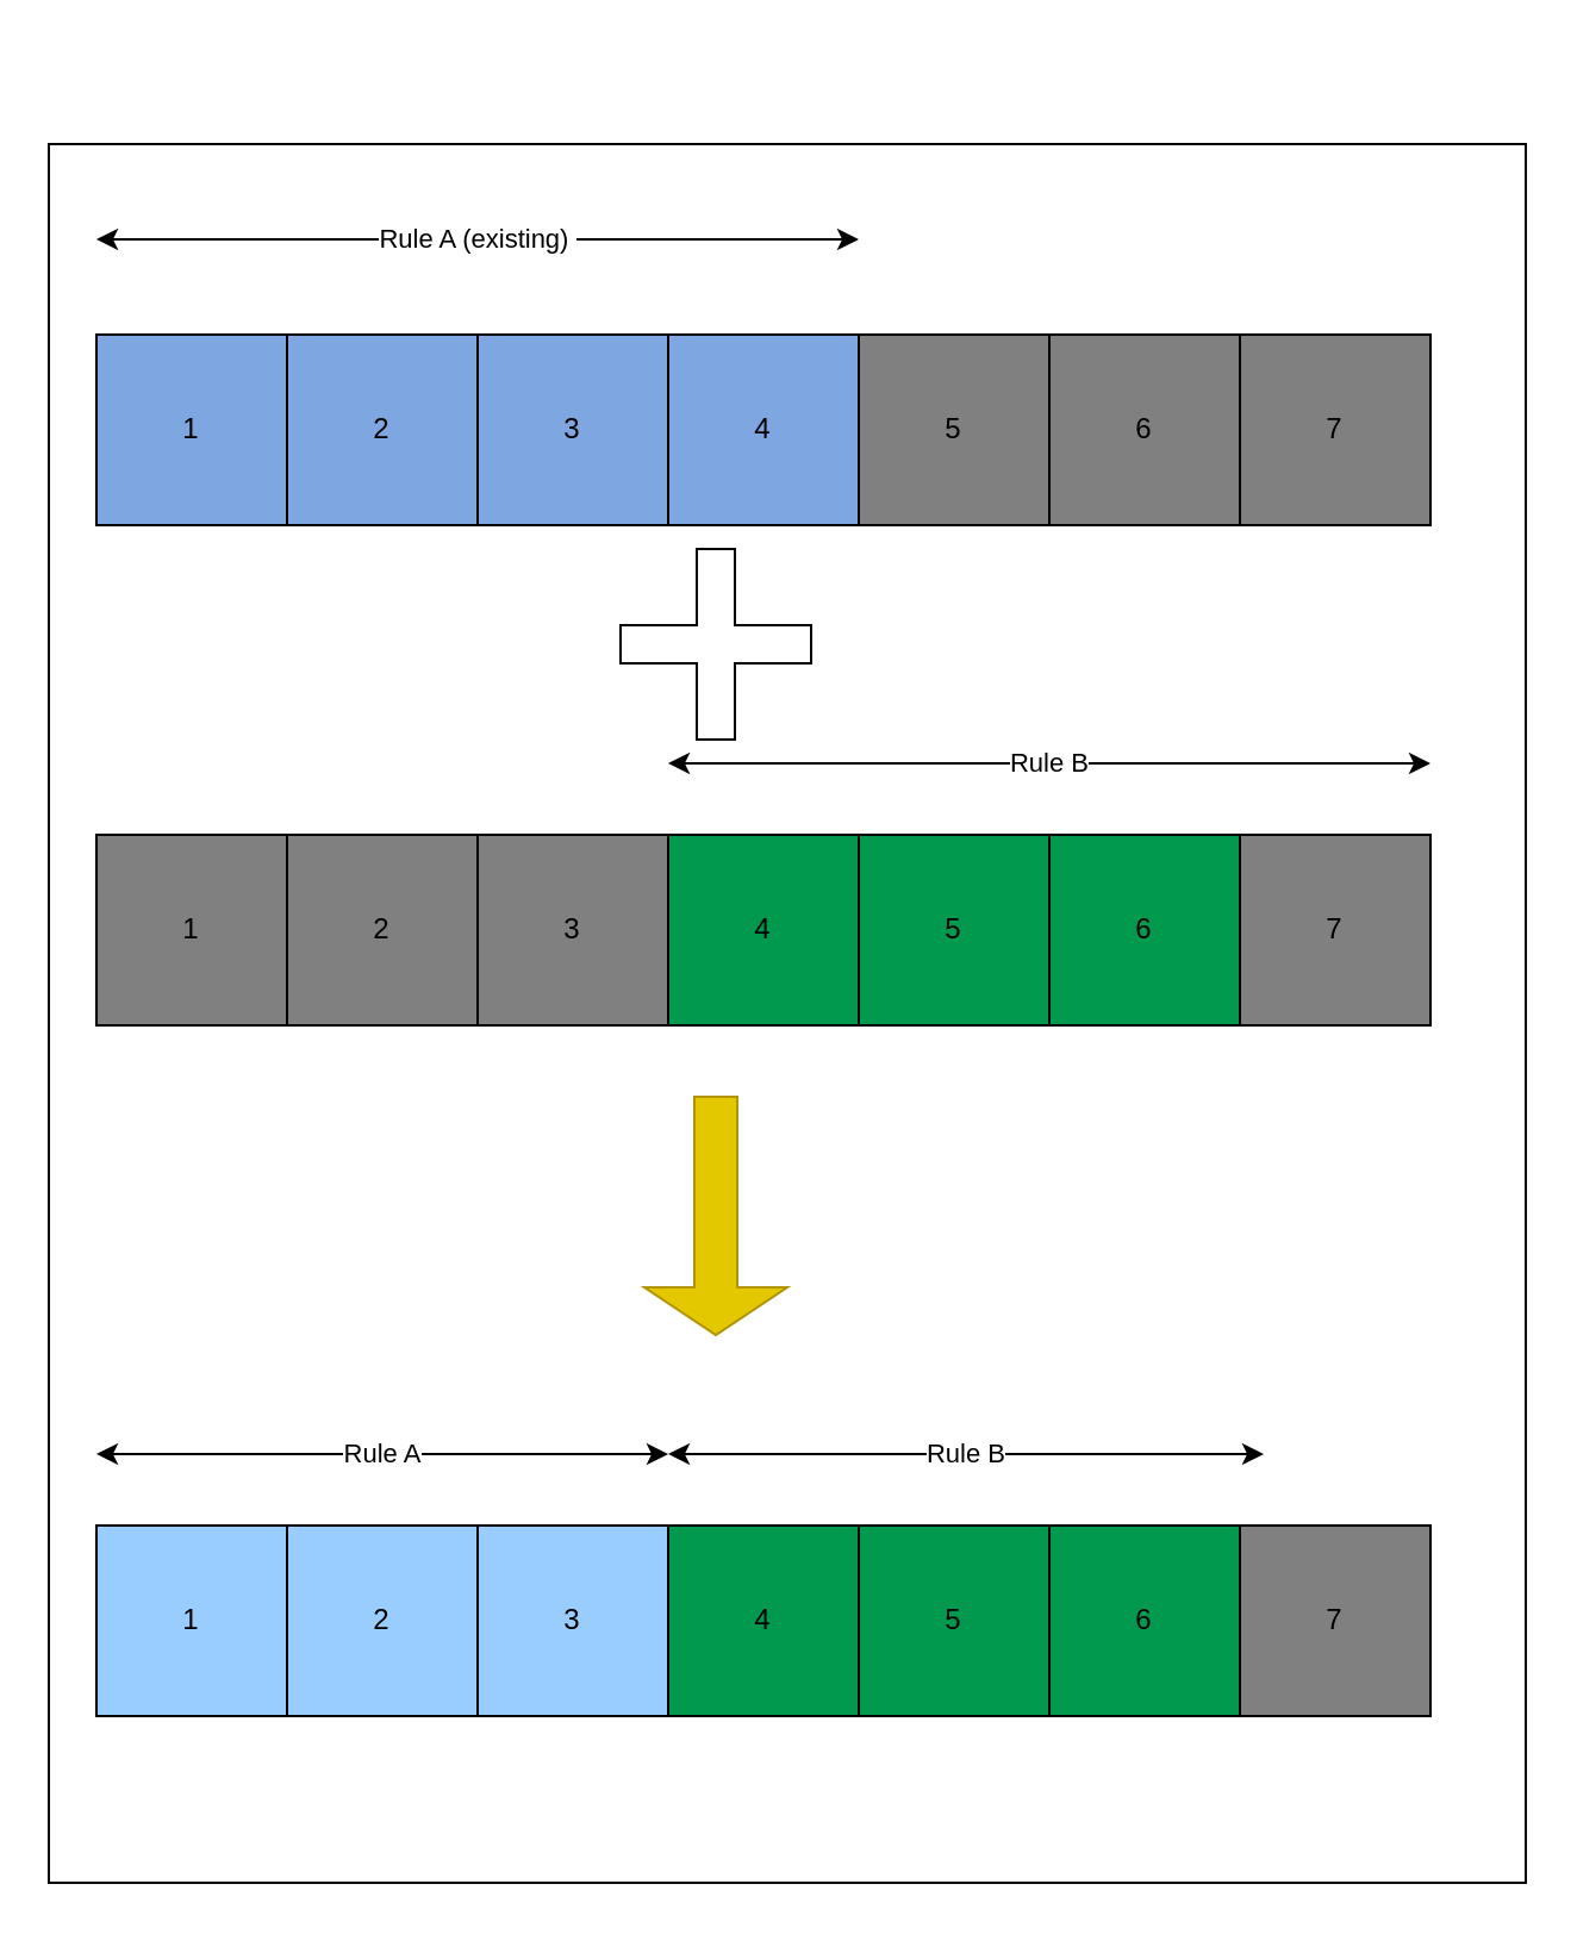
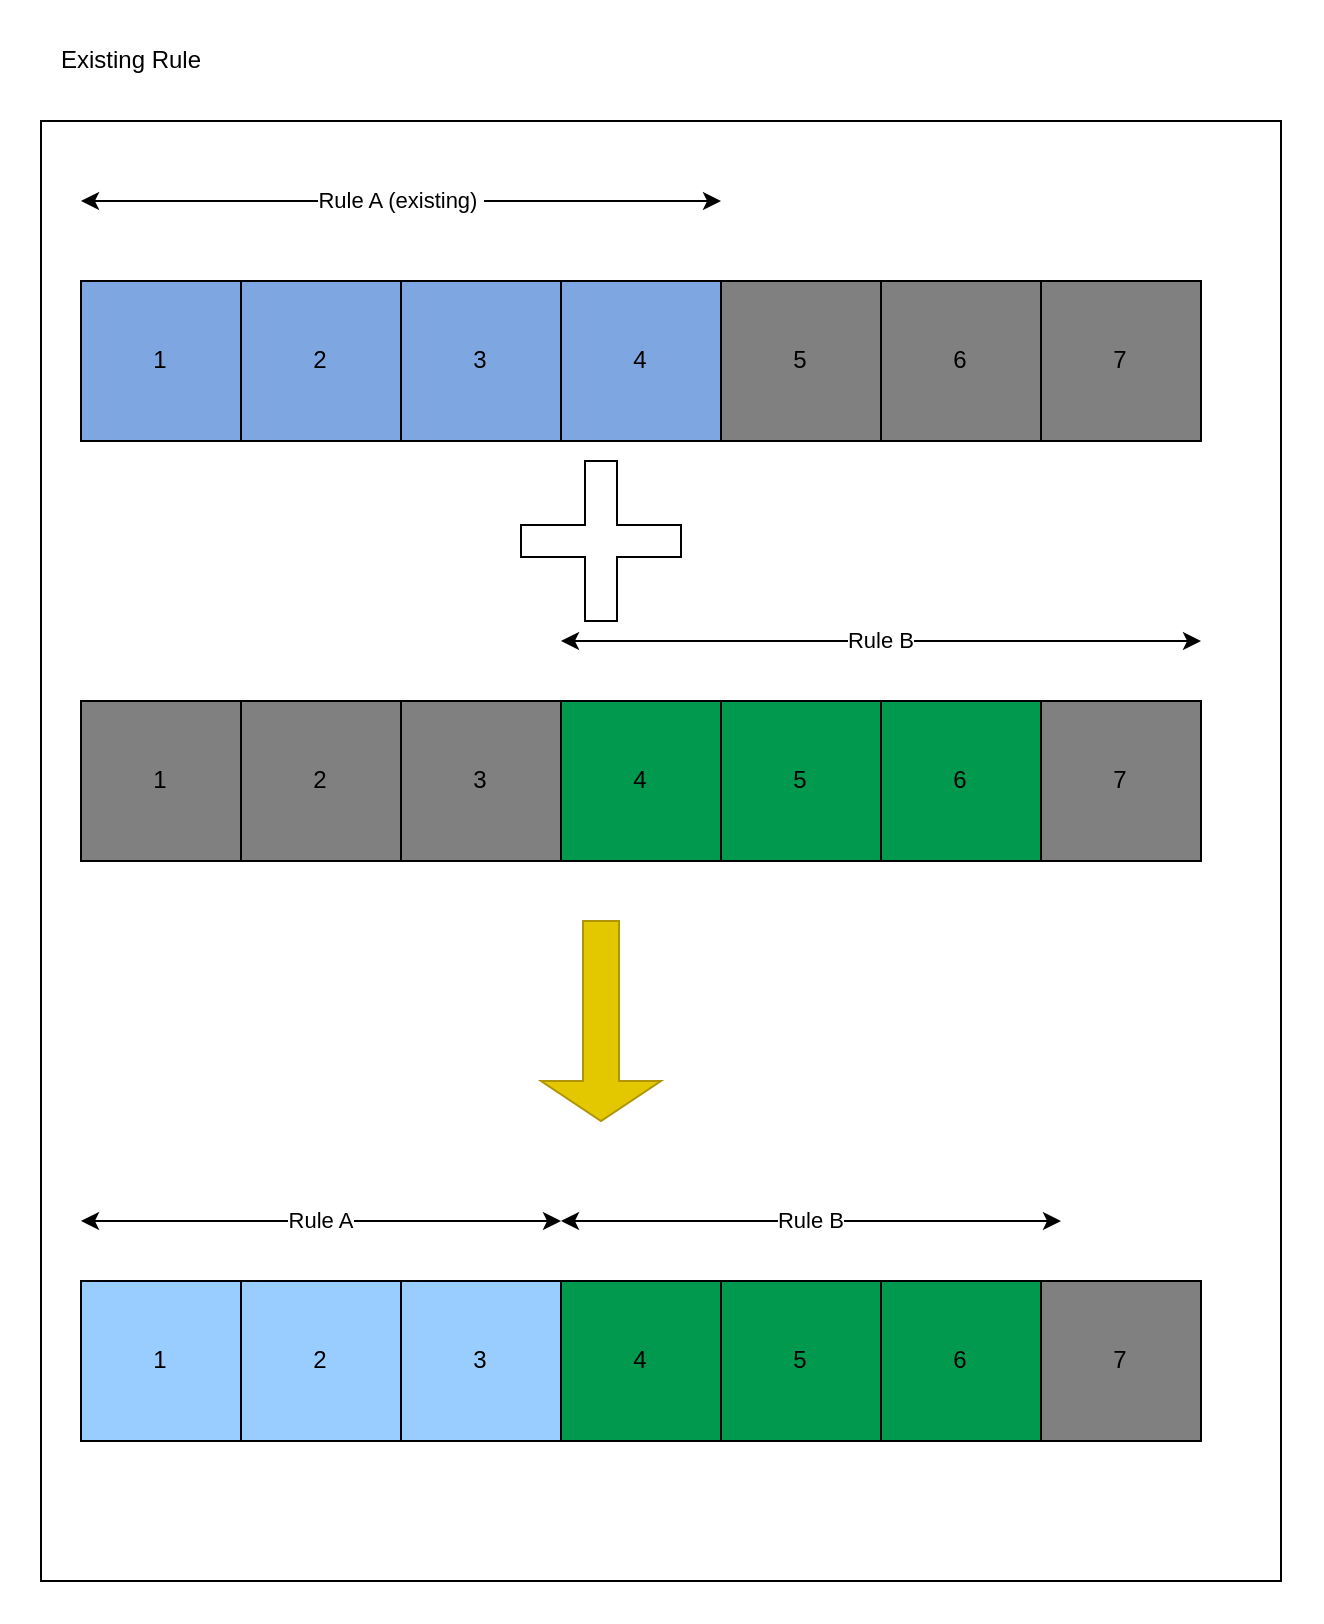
  <mxCell id="0" />
  <mxCell id="1" parent="0" />
  <mxCell id="2" value="" style="rounded=0;whiteSpace=wrap;html=1;" parent="1" vertex="1"><mxGeometry x="20" y="60" width="620" height="730" as="geometry" /></mxCell>
  <mxCell id="3" value="Rule A (existing)&amp;nbsp;" style="endArrow=classic;startArrow=classic;html=1;rounded=0;" parent="1" edge="1"><mxGeometry width="50" height="50" relative="1" as="geometry"><mxPoint x="40" y="100" as="sourcePoint" /><mxPoint x="360" y="100" as="targetPoint" /></mxGeometry></mxCell>
  <mxCell id="4" value="1" style="whiteSpace=wrap;html=1;aspect=fixed;fillColor=#7EA6E0;" parent="1" vertex="1"><mxGeometry x="40" y="140" width="80" height="80" as="geometry" /></mxCell>
  <mxCell id="5" value="2" style="whiteSpace=wrap;html=1;aspect=fixed;fillColor=#7EA6E0;" parent="1" vertex="1"><mxGeometry x="120" y="140" width="80" height="80" as="geometry" /></mxCell>
  <mxCell id="6" value="3" style="whiteSpace=wrap;html=1;aspect=fixed;fillColor=#7EA6E0;" parent="1" vertex="1"><mxGeometry x="200" y="140" width="80" height="80" as="geometry" /></mxCell>
  <mxCell id="7" value="4" style="whiteSpace=wrap;html=1;aspect=fixed;fillColor=#7EA6E0;" parent="1" vertex="1"><mxGeometry x="280" y="140" width="80" height="80" as="geometry" /></mxCell>
  <mxCell id="8" value="5" style="whiteSpace=wrap;html=1;aspect=fixed;fillColor=#808080;" parent="1" vertex="1"><mxGeometry x="360" y="140" width="80" height="80" as="geometry" /></mxCell>
  <mxCell id="9" value="6" style="whiteSpace=wrap;html=1;aspect=fixed;fillColor=#808080;" parent="1" vertex="1"><mxGeometry x="440" y="140" width="80" height="80" as="geometry" /></mxCell>
  <mxCell id="10" value="7" style="whiteSpace=wrap;html=1;aspect=fixed;fillColor=#808080;" parent="1" vertex="1"><mxGeometry x="520" y="140" width="80" height="80" as="geometry" /></mxCell>
+ <mxCell id="11" value="Existing Rule" style="text;html=1;align=center;verticalAlign=middle;resizable=0;points=[];autosize=1;strokeColor=none;fillColor=none;" parent="1" vertex="1"><mxGeometry x="20" y="20" width="90" height="20" as="geometry" /></mxCell>
  <mxCell id="12" value="Rule B" style="endArrow=classic;startArrow=classic;html=1;rounded=0;" parent="1" edge="1"><mxGeometry width="50" height="50" relative="1" as="geometry"><mxPoint x="280" y="320" as="sourcePoint" /><mxPoint x="600" y="320" as="targetPoint" /></mxGeometry></mxCell>
  <mxCell id="13" value="1" style="whiteSpace=wrap;html=1;aspect=fixed;fillColor=#808080;" parent="1" vertex="1"><mxGeometry x="40" y="350" width="80" height="80" as="geometry" /></mxCell>
  <mxCell id="14" value="2" style="whiteSpace=wrap;html=1;aspect=fixed;fillColor=#808080;" parent="1" vertex="1"><mxGeometry x="120" y="350" width="80" height="80" as="geometry" /></mxCell>
  <mxCell id="15" value="3" style="whiteSpace=wrap;html=1;aspect=fixed;fillColor=#808080;" parent="1" vertex="1"><mxGeometry x="200" y="350" width="80" height="80" as="geometry" /></mxCell>
  <mxCell id="16" value="4" style="whiteSpace=wrap;html=1;aspect=fixed;fillColor=#00994D;" parent="1" vertex="1"><mxGeometry x="280" y="350" width="80" height="80" as="geometry" /></mxCell>
  <mxCell id="17" value="5" style="whiteSpace=wrap;html=1;aspect=fixed;fillColor=#00994D;" parent="1" vertex="1"><mxGeometry x="360" y="350" width="80" height="80" as="geometry" /></mxCell>
  <mxCell id="18" value="6" style="whiteSpace=wrap;html=1;aspect=fixed;fillColor=#00994D;" parent="1" vertex="1"><mxGeometry x="440" y="350" width="80" height="80" as="geometry" /></mxCell>
  <mxCell id="19" value="7" style="whiteSpace=wrap;html=1;aspect=fixed;fillColor=#808080;" parent="1" vertex="1"><mxGeometry x="520" y="350" width="80" height="80" as="geometry" /></mxCell>
  <mxCell id="20" value="" style="shape=cross;whiteSpace=wrap;html=1;" parent="1" vertex="1"><mxGeometry x="260" y="230" width="80" height="80" as="geometry" /></mxCell>
  <mxCell id="21" value="" style="shape=singleArrow;direction=south;whiteSpace=wrap;html=1;strokeColor=#B09500;fillColor=#e3c800;fontColor=#000000;" parent="1" vertex="1"><mxGeometry x="270" y="460" width="60" height="100" as="geometry" /></mxCell>
  <mxCell id="22" value="1" style="whiteSpace=wrap;html=1;aspect=fixed;fillColor=#99CCFF;" parent="1" vertex="1"><mxGeometry x="40" y="640" width="80" height="80" as="geometry" /></mxCell>
  <mxCell id="23" value="2" style="whiteSpace=wrap;html=1;aspect=fixed;fillColor=#99CCFF;" parent="1" vertex="1"><mxGeometry x="120" y="640" width="80" height="80" as="geometry" /></mxCell>
  <mxCell id="24" value="3" style="whiteSpace=wrap;html=1;aspect=fixed;fillColor=#99CCFF;" parent="1" vertex="1"><mxGeometry x="200" y="640" width="80" height="80" as="geometry" /></mxCell>
  <mxCell id="25" value="4" style="whiteSpace=wrap;html=1;aspect=fixed;fillColor=#00994D;" parent="1" vertex="1"><mxGeometry x="280" y="640" width="80" height="80" as="geometry" /></mxCell>
  <mxCell id="26" value="5" style="whiteSpace=wrap;html=1;aspect=fixed;fillColor=#00994D;" parent="1" vertex="1"><mxGeometry x="360" y="640" width="80" height="80" as="geometry" /></mxCell>
  <mxCell id="27" value="6" style="whiteSpace=wrap;html=1;aspect=fixed;fillColor=#00994D;" parent="1" vertex="1"><mxGeometry x="440" y="640" width="80" height="80" as="geometry" /></mxCell>
  <mxCell id="28" value="7" style="whiteSpace=wrap;html=1;aspect=fixed;fillColor=#808080;" parent="1" vertex="1"><mxGeometry x="520" y="640" width="80" height="80" as="geometry" /></mxCell>
  <mxCell id="29" value="Rule A" style="endArrow=classic;startArrow=classic;html=1;rounded=0;" parent="1" edge="1"><mxGeometry width="50" height="50" relative="1" as="geometry"><mxPoint x="40" y="610" as="sourcePoint" /><mxPoint x="280" y="610" as="targetPoint" /></mxGeometry></mxCell>
  <mxCell id="30" value="Rule B" style="endArrow=classic;startArrow=classic;html=1;rounded=0;" parent="1" edge="1"><mxGeometry width="50" height="50" relative="1" as="geometry"><mxPoint x="280" y="610" as="sourcePoint" /><mxPoint x="530" y="610" as="targetPoint" /></mxGeometry></mxCell>
